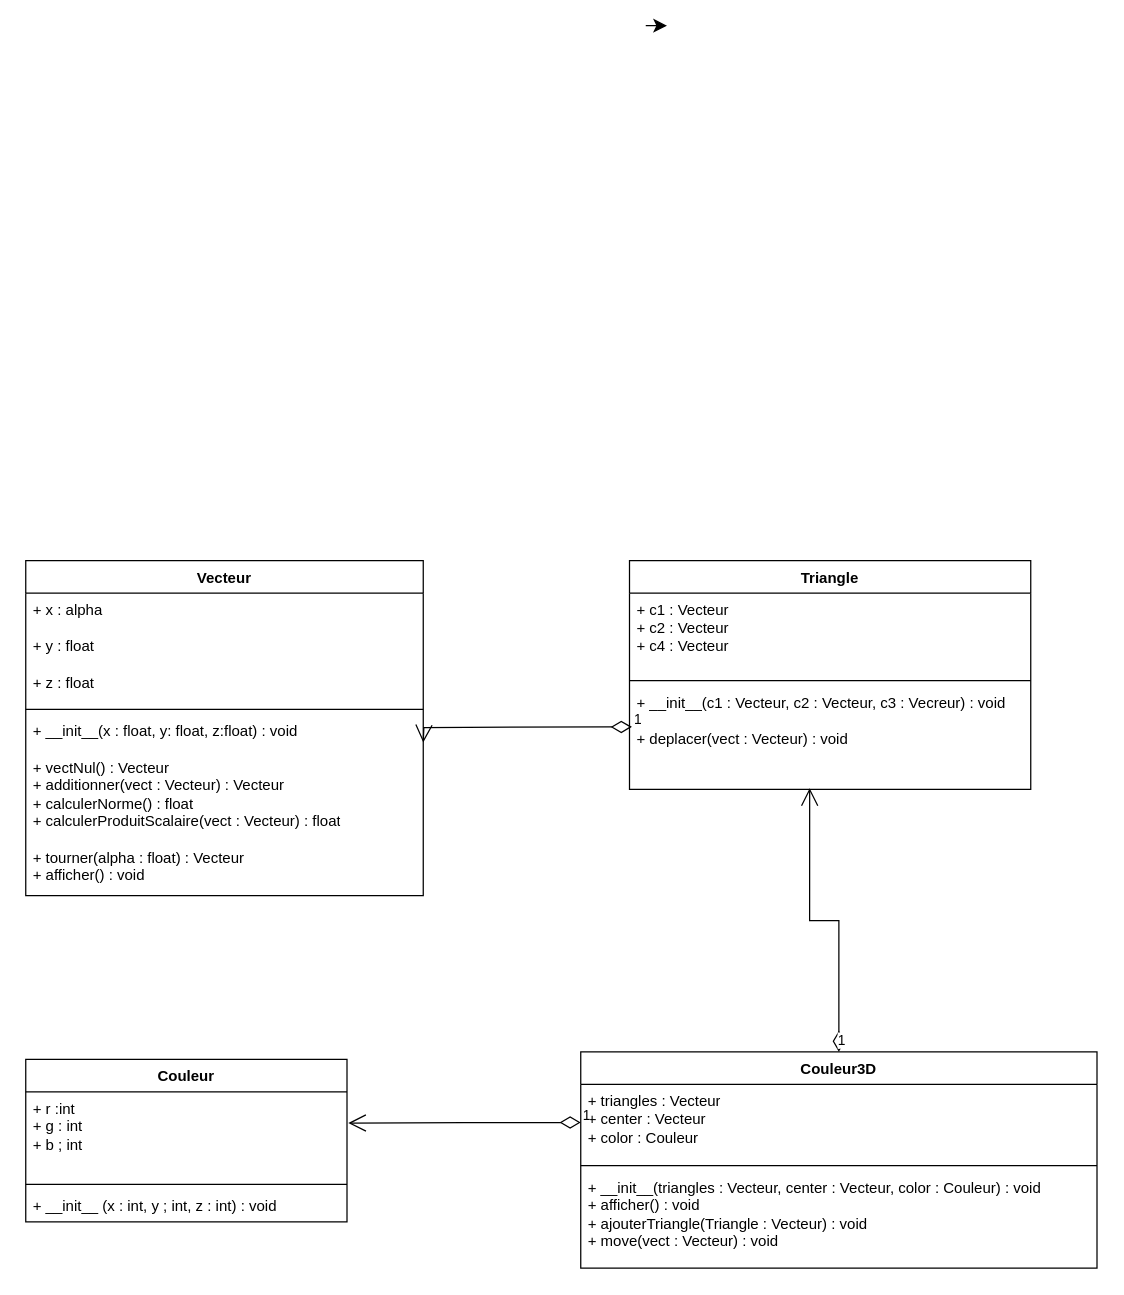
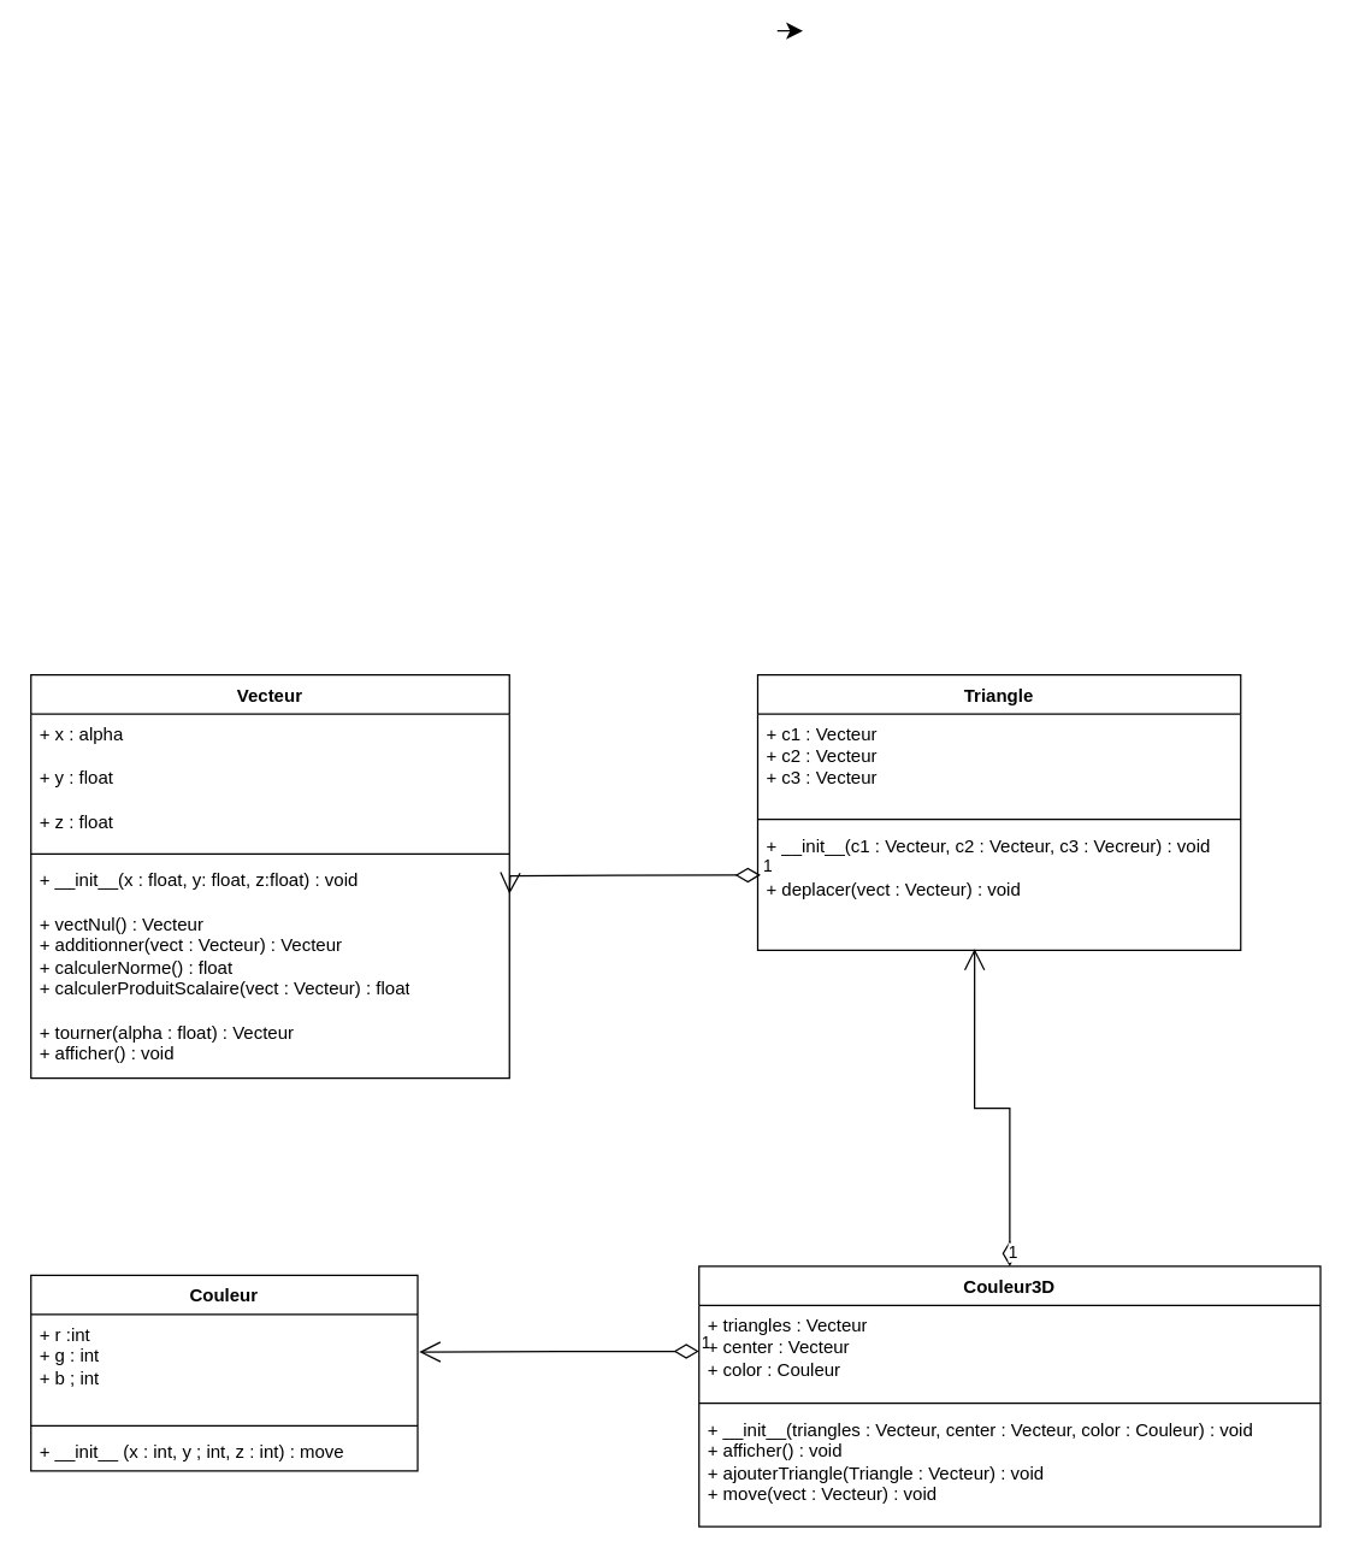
  <mxCell id="0" />
  <mxCell id="1" parent="0" />
  <mxCell id="2" style="edgeStyle=none;curved=1;rounded=0;orthogonalLoop=1;jettySize=auto;html=1;fontSize=12;startSize=8;endSize=8;" parent="1" edge="1"><mxGeometry relative="1" as="geometry"><mxPoint x="533" y="20" as="targetPoint" /><mxPoint x="516" y="20" as="sourcePoint" /></mxGeometry></mxCell>
  <mxCell id="3" value="Vecteur" style="swimlane;fontStyle=1;align=center;verticalAlign=top;childLayout=stackLayout;horizontal=1;startSize=26;horizontalStack=0;resizeParent=1;resizeParentMax=0;resizeLast=0;collapsible=1;marginBottom=0;whiteSpace=wrap;html=1;" vertex="1" parent="1"><mxGeometry x="20" y="448" width="318" height="268" as="geometry" /></mxCell>
  <mxCell id="4" value="&lt;div&gt;+ x : alpha&lt;/div&gt;&lt;div&gt;&lt;br&gt;&lt;/div&gt;&lt;div&gt;+ y : float&lt;/div&gt;&lt;div&gt;&lt;br&gt;&lt;/div&gt;&lt;div&gt;+ z : float&lt;br&gt;&lt;/div&gt;" style="text;strokeColor=none;fillColor=none;align=left;verticalAlign=top;spacingLeft=4;spacingRight=4;overflow=hidden;rotatable=0;points=[[0,0.5],[1,0.5]];portConstraint=eastwest;whiteSpace=wrap;html=1;" vertex="1" parent="3"><mxGeometry y="26" width="318" height="89" as="geometry" /></mxCell>
  <mxCell id="5" value="" style="line;strokeWidth=1;fillColor=none;align=left;verticalAlign=middle;spacingTop=-1;spacingLeft=3;spacingRight=3;rotatable=0;labelPosition=right;points=[];portConstraint=eastwest;strokeColor=inherit;" vertex="1" parent="3"><mxGeometry y="115" width="318" height="8" as="geometry" /></mxCell>
  <mxCell id="6" value="&lt;div&gt;+ __init__(x : float, y: float, z:float) : void&lt;/div&gt;&lt;div&gt;&lt;br&gt;&lt;/div&gt;&lt;div&gt;+ vectNul() : Vecteur&lt;/div&gt;&lt;div&gt;+ additionner(vect : Vecteur) : Vecteur&lt;/div&gt;&lt;div&gt;+ calculerNorme() : float&lt;/div&gt;&lt;div&gt;+ calculerProduitScalaire(vect : Vecteur) : float&lt;br&gt;&lt;/div&gt;&lt;div&gt;&lt;br&gt;&lt;/div&gt;&lt;div&gt;+ tourner(alpha : float) : Vecteur&lt;/div&gt;&lt;div&gt;+ afficher() : void&lt;br&gt;&lt;/div&gt;" style="text;strokeColor=none;fillColor=none;align=left;verticalAlign=top;spacingLeft=4;spacingRight=4;overflow=hidden;rotatable=0;points=[[0,0.5],[1,0.5]];portConstraint=eastwest;whiteSpace=wrap;html=1;" vertex="1" parent="3"><mxGeometry y="123" width="318" height="145" as="geometry" /></mxCell>
  <mxCell id="7" value="Triangle" style="swimlane;fontStyle=1;align=center;verticalAlign=top;childLayout=stackLayout;horizontal=1;startSize=26;horizontalStack=0;resizeParent=1;resizeParentMax=0;resizeLast=0;collapsible=1;marginBottom=0;whiteSpace=wrap;html=1;" vertex="1" parent="1"><mxGeometry x="503" y="448" width="321" height="183" as="geometry" /></mxCell>
- <mxCell id="8" value="&lt;div&gt;+ c1 : Vecteur&lt;/div&gt;&lt;div&gt;+ c2 : Vecteur&lt;/div&gt;&lt;div&gt;+ c4 : Vecteur&lt;br&gt;&lt;/div&gt;&lt;div&gt;&lt;br&gt;&lt;/div&gt;&lt;div&gt;&lt;br&gt;&lt;/div&gt;" style="text;strokeColor=none;fillColor=none;align=left;verticalAlign=top;spacingLeft=4;spacingRight=4;overflow=hidden;rotatable=0;points=[[0,0.5],[1,0.5]];portConstraint=eastwest;whiteSpace=wrap;html=1;" vertex="1" parent="7"><mxGeometry y="26" width="321" height="66" as="geometry" /></mxCell>
+ <mxCell id="8" value="&lt;div&gt;+ c1 : Vecteur&lt;/div&gt;&lt;div&gt;+ c2 : Vecteur&lt;/div&gt;&lt;div&gt;+ c3 : Vecteur&lt;br&gt;&lt;/div&gt;&lt;div&gt;&lt;br&gt;&lt;/div&gt;&lt;div&gt;&lt;br&gt;&lt;/div&gt;" style="text;strokeColor=none;fillColor=none;align=left;verticalAlign=top;spacingLeft=4;spacingRight=4;overflow=hidden;rotatable=0;points=[[0,0.5],[1,0.5]];portConstraint=eastwest;whiteSpace=wrap;html=1;" vertex="1" parent="7"><mxGeometry y="26" width="321" height="66" as="geometry" /></mxCell>
  <mxCell id="9" value="" style="line;strokeWidth=1;fillColor=none;align=left;verticalAlign=middle;spacingTop=-1;spacingLeft=3;spacingRight=3;rotatable=0;labelPosition=right;points=[];portConstraint=eastwest;strokeColor=inherit;" vertex="1" parent="7"><mxGeometry y="92" width="321" height="8" as="geometry" /></mxCell>
  <mxCell id="10" value="&lt;div&gt;+ __init__(c1 : Vecteur, c2 : Vecteur, c3 : Vecreur) : void&lt;/div&gt;&lt;div&gt;&lt;br&gt;&lt;/div&gt;&lt;div&gt;+ deplacer(vect : Vecteur) : void&lt;br&gt;&lt;/div&gt;" style="text;strokeColor=none;fillColor=none;align=left;verticalAlign=top;spacingLeft=4;spacingRight=4;overflow=hidden;rotatable=0;points=[[0,0.5],[1,0.5]];portConstraint=eastwest;whiteSpace=wrap;html=1;" vertex="1" parent="7"><mxGeometry y="100" width="321" height="83" as="geometry" /></mxCell>
  <mxCell id="11" value="Couleur" style="swimlane;fontStyle=1;align=center;verticalAlign=top;childLayout=stackLayout;horizontal=1;startSize=26;horizontalStack=0;resizeParent=1;resizeParentMax=0;resizeLast=0;collapsible=1;marginBottom=0;whiteSpace=wrap;html=1;" vertex="1" parent="1"><mxGeometry x="20" y="847" width="257" height="130" as="geometry" /></mxCell>
  <mxCell id="12" value="&lt;div&gt;+ r :int&lt;/div&gt;&lt;div&gt;+ g : int&lt;/div&gt;&lt;div&gt;+ b ; int&lt;br&gt;&lt;/div&gt;&lt;div&gt;&lt;br&gt;&lt;/div&gt;&lt;div&gt;&lt;br&gt;&lt;/div&gt;" style="text;strokeColor=none;fillColor=none;align=left;verticalAlign=top;spacingLeft=4;spacingRight=4;overflow=hidden;rotatable=0;points=[[0,0.5],[1,0.5]];portConstraint=eastwest;whiteSpace=wrap;html=1;" vertex="1" parent="11"><mxGeometry y="26" width="257" height="70" as="geometry" /></mxCell>
  <mxCell id="13" value="" style="line;strokeWidth=1;fillColor=none;align=left;verticalAlign=middle;spacingTop=-1;spacingLeft=3;spacingRight=3;rotatable=0;labelPosition=right;points=[];portConstraint=eastwest;strokeColor=inherit;" vertex="1" parent="11"><mxGeometry y="96" width="257" height="8" as="geometry" /></mxCell>
- <mxCell id="14" value="&lt;div&gt;+ __init__ (x : int, y ; int, z : int) : void&lt;/div&gt;&lt;div&gt;&lt;br&gt;&lt;/div&gt;" style="text;strokeColor=none;fillColor=none;align=left;verticalAlign=top;spacingLeft=4;spacingRight=4;overflow=hidden;rotatable=0;points=[[0,0.5],[1,0.5]];portConstraint=eastwest;whiteSpace=wrap;html=1;" vertex="1" parent="11"><mxGeometry y="104" width="257" height="26" as="geometry" /></mxCell>
+ <mxCell id="14" value="&lt;div&gt;+ __init__ (x : int, y ; int, z : int) : move&lt;/div&gt;&lt;div&gt;&lt;br&gt;&lt;/div&gt;" style="text;strokeColor=none;fillColor=none;align=left;verticalAlign=top;spacingLeft=4;spacingRight=4;overflow=hidden;rotatable=0;points=[[0,0.5],[1,0.5]];portConstraint=eastwest;whiteSpace=wrap;html=1;" vertex="1" parent="11"><mxGeometry y="104" width="257" height="26" as="geometry" /></mxCell>
  <mxCell id="15" value="Couleur3D" style="swimlane;fontStyle=1;align=center;verticalAlign=top;childLayout=stackLayout;horizontal=1;startSize=26;horizontalStack=0;resizeParent=1;resizeParentMax=0;resizeLast=0;collapsible=1;marginBottom=0;whiteSpace=wrap;html=1;" vertex="1" parent="1"><mxGeometry x="464" y="841" width="413" height="173" as="geometry" /></mxCell>
  <mxCell id="16" value="&lt;div&gt;+ triangles : Vecteur&lt;/div&gt;&lt;div&gt;+ center : Vecteur&lt;/div&gt;&lt;div&gt;+ color : Couleur&lt;br&gt;&lt;/div&gt;&lt;div&gt;&lt;br&gt;&lt;/div&gt;&lt;div&gt;&lt;br&gt;&lt;/div&gt;" style="text;strokeColor=none;fillColor=none;align=left;verticalAlign=top;spacingLeft=4;spacingRight=4;overflow=hidden;rotatable=0;points=[[0,0.5],[1,0.5]];portConstraint=eastwest;whiteSpace=wrap;html=1;" vertex="1" parent="15"><mxGeometry y="26" width="413" height="61" as="geometry" /></mxCell>
  <mxCell id="17" value="" style="line;strokeWidth=1;fillColor=none;align=left;verticalAlign=middle;spacingTop=-1;spacingLeft=3;spacingRight=3;rotatable=0;labelPosition=right;points=[];portConstraint=eastwest;strokeColor=inherit;" vertex="1" parent="15"><mxGeometry y="87" width="413" height="8" as="geometry" /></mxCell>
  <mxCell id="18" value="&lt;div&gt;+ __init__(triangles : Vecteur, center : Vecteur, color : Couleur) : void&lt;/div&gt;&lt;div&gt;+ afficher() : void&lt;/div&gt;&lt;div&gt;+ ajouterTriangle(Triangle : Vecteur) : void&lt;/div&gt;&lt;div&gt;+ move(vect : Vecteur) : void&lt;br&gt;&lt;/div&gt;&lt;div&gt;&lt;br&gt;&lt;/div&gt;&lt;div&gt;&lt;br&gt;&lt;/div&gt;" style="text;strokeColor=none;fillColor=none;align=left;verticalAlign=top;spacingLeft=4;spacingRight=4;overflow=hidden;rotatable=0;points=[[0,0.5],[1,0.5]];portConstraint=eastwest;whiteSpace=wrap;html=1;" vertex="1" parent="15"><mxGeometry y="95" width="413" height="78" as="geometry" /></mxCell>
  <mxCell id="19" value="1" style="endArrow=open;html=1;endSize=12;startArrow=diamondThin;startSize=14;startFill=0;edgeStyle=orthogonalEdgeStyle;align=left;verticalAlign=bottom;rounded=0;exitX=0;exitY=0.5;exitDx=0;exitDy=0;entryX=1.004;entryY=0.357;entryDx=0;entryDy=0;entryPerimeter=0;" edge="1" parent="1" source="16" target="12"><mxGeometry x="-1" y="3" relative="1" as="geometry"><mxPoint x="299" y="1065" as="sourcePoint" /><mxPoint x="459" y="1065" as="targetPoint" /></mxGeometry></mxCell>
  <mxCell id="20" value="1" style="endArrow=open;html=1;endSize=12;startArrow=diamondThin;startSize=14;startFill=0;edgeStyle=orthogonalEdgeStyle;align=left;verticalAlign=bottom;rounded=0;exitX=0;exitY=0.5;exitDx=0;exitDy=0;entryX=0.994;entryY=0.214;entryDx=0;entryDy=0;entryPerimeter=0;" edge="1" parent="1"><mxGeometry x="-1" y="3" relative="1" as="geometry"><mxPoint x="504.91" y="581" as="sourcePoint" /><mxPoint x="338.002" y="593.53" as="targetPoint" /></mxGeometry></mxCell>
  <mxCell id="21" value="1" style="endArrow=open;html=1;endSize=12;startArrow=diamondThin;startSize=14;startFill=0;edgeStyle=orthogonalEdgeStyle;align=left;verticalAlign=bottom;rounded=0;entryX=0.449;entryY=0.988;entryDx=0;entryDy=0;entryPerimeter=0;" edge="1" parent="1" source="15" target="10"><mxGeometry x="-1" y="3" relative="1" as="geometry"><mxPoint x="376" y="721" as="sourcePoint" /><mxPoint x="536" y="721" as="targetPoint" /></mxGeometry></mxCell>
